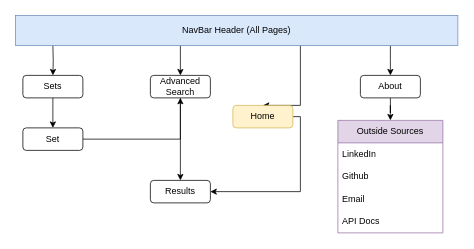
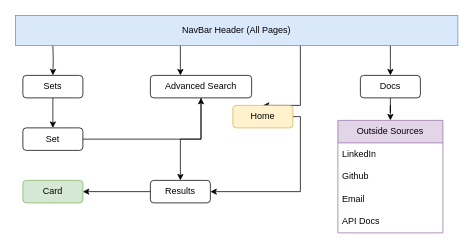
  <mxCell id="0" />
  <mxCell id="1" parent="0" />
  <mxCell id="2" style="edgeStyle=orthogonalEdgeStyle;rounded=0;orthogonalLoop=1;jettySize=auto;html=1;entryX=0.5;entryY=0;entryDx=0;entryDy=0;" edge="1" parent="1" target="10"><mxGeometry relative="1" as="geometry"><mxPoint x="70" y="60" as="sourcePoint" /><mxPoint x="20" y="100" as="targetPoint" /><Array as="points" /></mxGeometry></mxCell>
  <mxCell id="3" style="edgeStyle=orthogonalEdgeStyle;rounded=0;orthogonalLoop=1;jettySize=auto;html=1;" edge="1" parent="1" source="6" target="12"><mxGeometry relative="1" as="geometry"><Array as="points"><mxPoint x="240" y="70" /><mxPoint x="240" y="70" /></Array></mxGeometry></mxCell>
  <mxCell id="4" style="edgeStyle=orthogonalEdgeStyle;rounded=0;orthogonalLoop=1;jettySize=auto;html=1;entryX=0.5;entryY=0;entryDx=0;entryDy=0;" edge="1" parent="1" source="6" target="8"><mxGeometry relative="1" as="geometry"><Array as="points"><mxPoint x="400" y="70" /><mxPoint x="400" y="70" /></Array></mxGeometry></mxCell>
  <mxCell id="5" style="edgeStyle=orthogonalEdgeStyle;rounded=0;orthogonalLoop=1;jettySize=auto;html=1;entryX=0.5;entryY=0;entryDx=0;entryDy=0;" edge="1" parent="1" source="6" target="16"><mxGeometry relative="1" as="geometry"><Array as="points"><mxPoint x="520" y="80" /><mxPoint x="520" y="80" /></Array></mxGeometry></mxCell>
  <mxCell id="6" value="NavBar Header (All Pages)" style="rounded=0;whiteSpace=wrap;html=1;fillColor=#dae8fc;strokeColor=#6c8ebf;" vertex="1" parent="1"><mxGeometry x="20" y="20" width="590" height="40" as="geometry" /></mxCell>
  <mxCell id="7" style="edgeStyle=orthogonalEdgeStyle;rounded=0;orthogonalLoop=1;jettySize=auto;html=1;entryX=1;entryY=0.5;entryDx=0;entryDy=0;" edge="1" parent="1" source="8" target="18"><mxGeometry relative="1" as="geometry"><Array as="points"><mxPoint x="400" y="255" /></Array></mxGeometry></mxCell>
  <mxCell id="8" value="Home" style="rounded=1;whiteSpace=wrap;html=1;fillColor=#fff2cc;strokeColor=#d6b656;" vertex="1" parent="1"><mxGeometry x="310" y="140" width="80" height="30" as="geometry" /></mxCell>
  <mxCell id="9" style="edgeStyle=orthogonalEdgeStyle;rounded=0;orthogonalLoop=1;jettySize=auto;html=1;entryX=0.5;entryY=0;entryDx=0;entryDy=0;" edge="1" parent="1" source="10" target="14"><mxGeometry relative="1" as="geometry" /></mxCell>
  <mxCell id="10" value="Sets" style="rounded=1;whiteSpace=wrap;html=1;" vertex="1" parent="1"><mxGeometry x="30" y="100" width="80" height="30" as="geometry" /></mxCell>
  <mxCell id="11" style="edgeStyle=orthogonalEdgeStyle;rounded=0;orthogonalLoop=1;jettySize=auto;html=1;entryX=0.5;entryY=0;entryDx=0;entryDy=0;" edge="1" parent="1" source="12" target="18"><mxGeometry relative="1" as="geometry" /></mxCell>
- <mxCell id="12" value="Advanced Search" style="rounded=1;whiteSpace=wrap;html=1;" vertex="1" parent="1"><mxGeometry x="200" y="100" width="80" height="30" as="geometry" /></mxCell>
+ <mxCell id="12" value="Advanced Search" style="rounded=1;whiteSpace=wrap;html=1;" vertex="1" parent="1"><mxGeometry x="200" y="100" width="135" height="30" as="geometry" /></mxCell>
  <mxCell id="13" style="edgeStyle=orthogonalEdgeStyle;rounded=0;orthogonalLoop=1;jettySize=auto;html=1;" edge="1" parent="1" source="14" target="12"><mxGeometry relative="1" as="geometry" /></mxCell>
  <mxCell id="14" value="Set" style="rounded=1;whiteSpace=wrap;html=1;" vertex="1" parent="1"><mxGeometry x="30" y="170" width="80" height="30" as="geometry" /></mxCell>
  <mxCell id="15" style="edgeStyle=orthogonalEdgeStyle;rounded=0;orthogonalLoop=1;jettySize=auto;html=1;" edge="1" parent="1" source="16" target="20"><mxGeometry relative="1" as="geometry" /></mxCell>
- <mxCell id="16" value="About" style="rounded=1;whiteSpace=wrap;html=1;" vertex="1" parent="1"><mxGeometry x="480" y="100" width="80" height="30" as="geometry" /></mxCell>
+ <mxCell id="16" value="Docs" style="rounded=1;whiteSpace=wrap;html=1;" vertex="1" parent="1"><mxGeometry x="480" y="100" width="80" height="30" as="geometry" /></mxCell>
+ <mxCell id="17" style="edgeStyle=orthogonalEdgeStyle;rounded=0;orthogonalLoop=1;jettySize=auto;html=1;entryX=1;entryY=0.5;entryDx=0;entryDy=0;" edge="1" parent="1" source="18" target="19"><mxGeometry relative="1" as="geometry" /></mxCell>
  <mxCell id="18" value="Results" style="rounded=1;whiteSpace=wrap;html=1;" vertex="1" parent="1"><mxGeometry x="200" y="240" width="80" height="30" as="geometry" /></mxCell>
+ <mxCell id="19" value="Card" style="rounded=1;whiteSpace=wrap;html=1;fillColor=#d5e8d4;strokeColor=#82b366;" vertex="1" parent="1"><mxGeometry x="30" y="240" width="80" height="30" as="geometry" /></mxCell>
  <mxCell id="20" value="Outside Sources" style="swimlane;fontStyle=0;childLayout=stackLayout;horizontal=1;startSize=30;horizontalStack=0;resizeParent=1;resizeParentMax=0;resizeLast=0;collapsible=1;marginBottom=0;whiteSpace=wrap;html=1;fillColor=#e1d5e7;strokeColor=#9673a6;" vertex="1" parent="1"><mxGeometry x="450" y="160" width="140" height="150" as="geometry"><mxRectangle x="380" y="160" width="120" height="30" as="alternateBounds" /></mxGeometry></mxCell>
  <mxCell id="21" value="LinkedIn" style="text;strokeColor=none;fillColor=none;align=left;verticalAlign=middle;spacingLeft=4;spacingRight=4;overflow=hidden;points=[[0,0.5],[1,0.5]];portConstraint=eastwest;rotatable=0;whiteSpace=wrap;html=1;" vertex="1" parent="20"><mxGeometry y="30" width="140" height="30" as="geometry" /></mxCell>
  <mxCell id="22" value="Github" style="text;strokeColor=none;fillColor=none;align=left;verticalAlign=middle;spacingLeft=4;spacingRight=4;overflow=hidden;points=[[0,0.5],[1,0.5]];portConstraint=eastwest;rotatable=0;whiteSpace=wrap;html=1;" vertex="1" parent="20"><mxGeometry y="60" width="140" height="30" as="geometry" /></mxCell>
  <mxCell id="23" value="Email" style="text;strokeColor=none;fillColor=none;align=left;verticalAlign=middle;spacingLeft=4;spacingRight=4;overflow=hidden;points=[[0,0.5],[1,0.5]];portConstraint=eastwest;rotatable=0;whiteSpace=wrap;html=1;" vertex="1" parent="20"><mxGeometry y="90" width="140" height="30" as="geometry" /></mxCell>
  <mxCell id="24" value="API Docs" style="text;strokeColor=none;fillColor=none;align=left;verticalAlign=middle;spacingLeft=4;spacingRight=4;overflow=hidden;points=[[0,0.5],[1,0.5]];portConstraint=eastwest;rotatable=0;whiteSpace=wrap;html=1;" vertex="1" parent="20"><mxGeometry y="120" width="140" height="30" as="geometry" /></mxCell>
